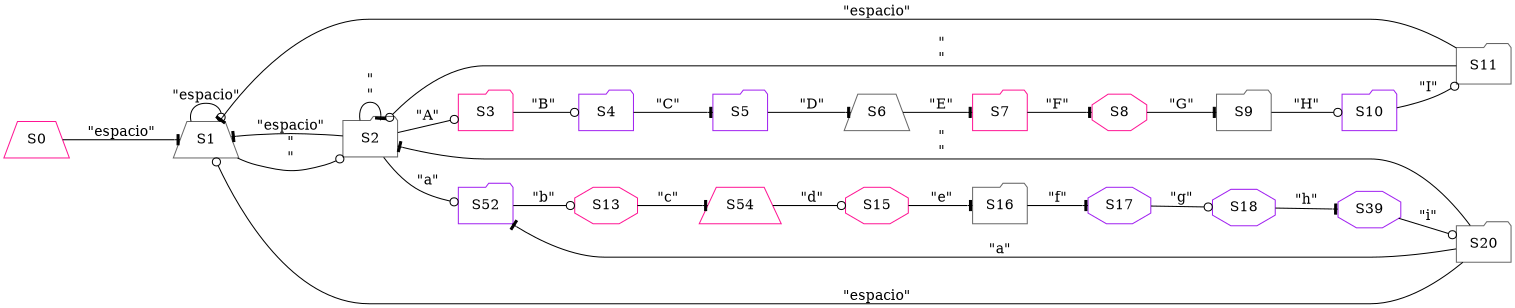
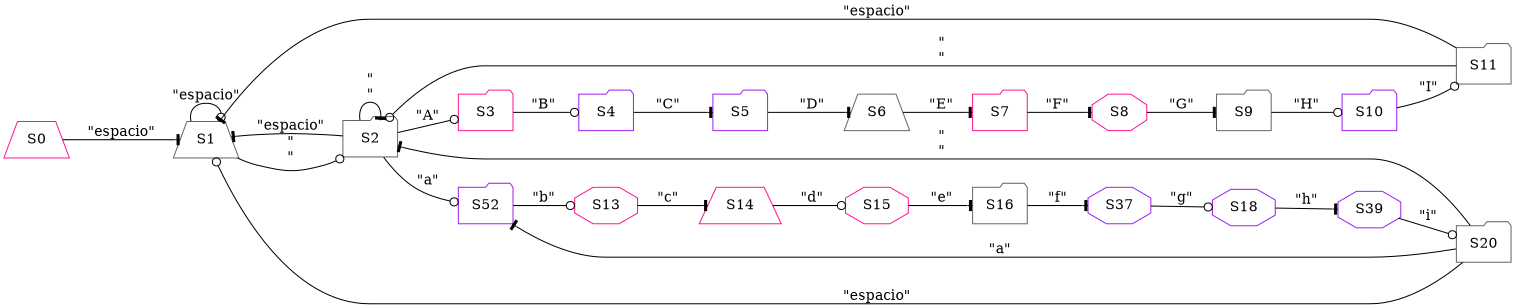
  digraph {
    rankdir=LR
    node [color=deeppink shape=folder]
    edge [arrowhead=tee]
    S0 [shape=trapezium]
    S1 [color=gray40 shape=trapezium]
    S2 [color=gray40]
    S3
    n5 [color=purple label=S52]
    S4 [color=purple]
    S13 [shape=octagon]
    S5 [color=purple]
-   S14 [shape=trapezium label=S54]
+   S14 [shape=trapezium]
    S6 [color=gray40 shape=trapezium]
    S7
    S8 [shape=octagon]
    S9 [color=gray40]
    S10 [color=purple]
    S11 [color=gray40]
    S15 [shape=octagon]
    S16 [color=gray40]
-   S17 [color=purple shape=octagon]
+   S17 [color=purple shape=octagon label=S37]
    S18 [color=purple shape=octagon]
    n20 [color=purple label=S39 shape=octagon]
    S20 [color=gray40]
    S0 -> S1 [label="\"espacio\""]
    S1 -> S1 [arrowhead=odot label="\"espacio\""]
    S1 -> S2 [arrowhead=odot label="\"\n\""]
    S2 -> S1 [label="\"espacio\""]
    S2 -> S2 [label="\"\n\""]
    S2 -> S3 [arrowhead=odot label="\"A\""]
    S2 -> n5 [arrowhead=odot label="\"a\""]
    S3 -> S4 [arrowhead=odot label="\"B\""]
    n5 -> S13 [arrowhead=odot label="\"b\""]
    S4 -> S5 [label="\"C\""]
    S13 -> S14 [label="\"c\""]
    S5 -> S6 [label="\"D\""]
    S14 -> S15 [arrowhead=odot label="\"d\""]
    S6 -> S7 [label="\"E\""]
    S7 -> S8 [label="\"F\""]
    S8 -> S9 [label="\"G\""]
    S9 -> S10 [arrowhead=odot label="\"H\""]
    S10 -> S11 [arrowhead=odot label="\"I\""]
    S11 -> S1 [label="\"espacio\""]
    S11 -> S2 [arrowhead=odot label="\"\n\""]
    S15 -> S16 [label="\"e\""]
    S16 -> S17 [label="\"f\""]
    S17 -> S18 [arrowhead=odot label="\"g\""]
    S18 -> n20 [label="\"h\""]
    n20 -> S20 [arrowhead=odot label="\"i\""]
    S20 -> S1 [arrowhead=odot label="\"espacio\""]
    S20 -> S2 [label="\"\n\""]
    S20 -> n5 [label="\"a\""]
  }
